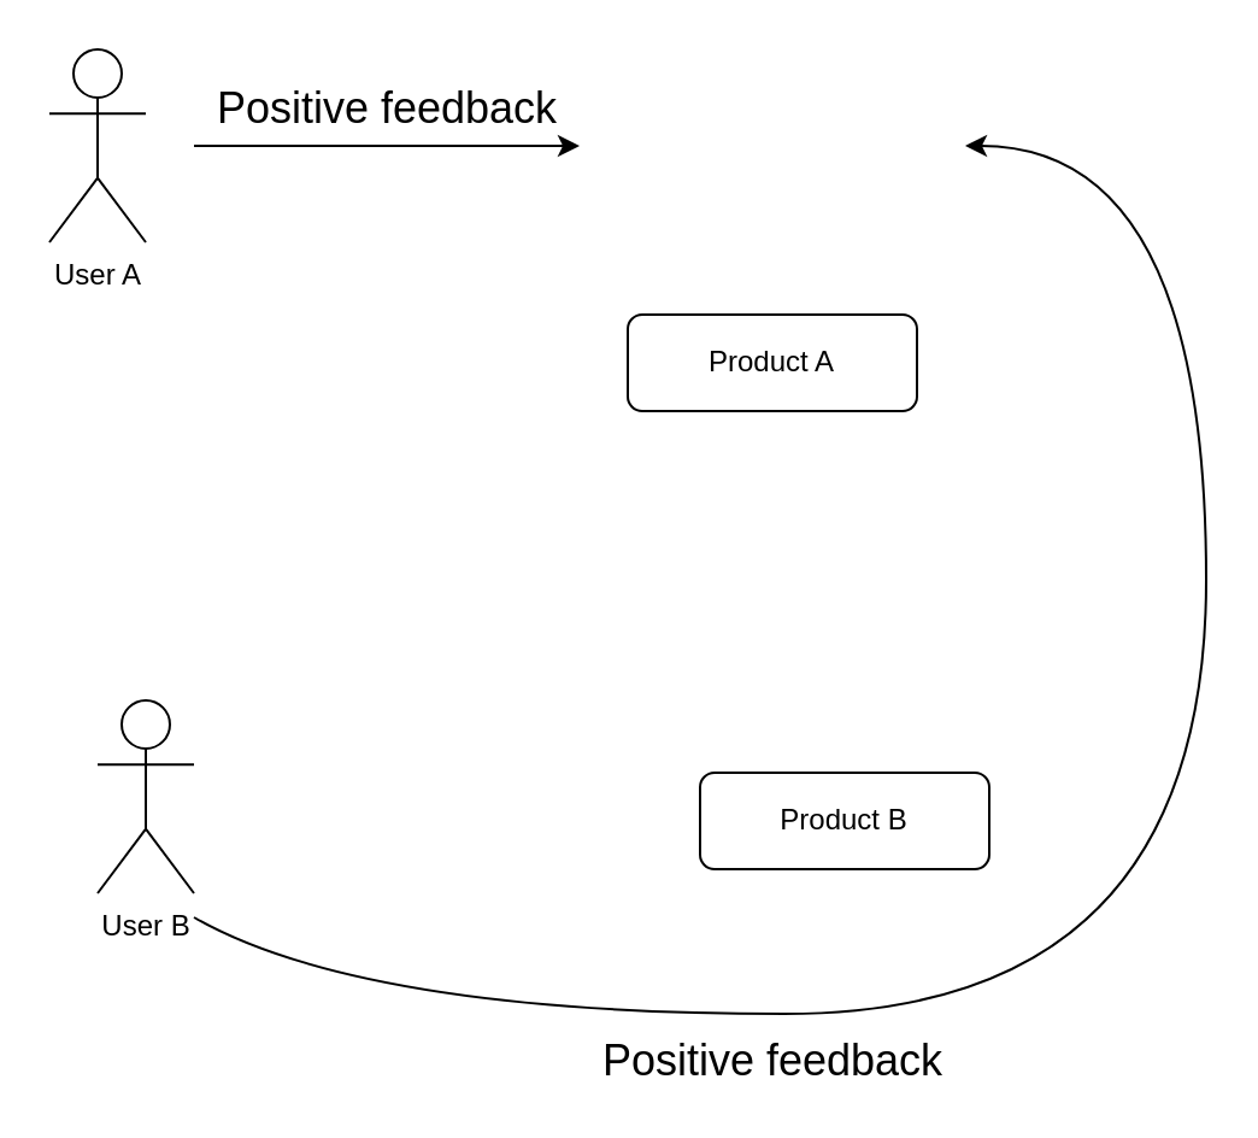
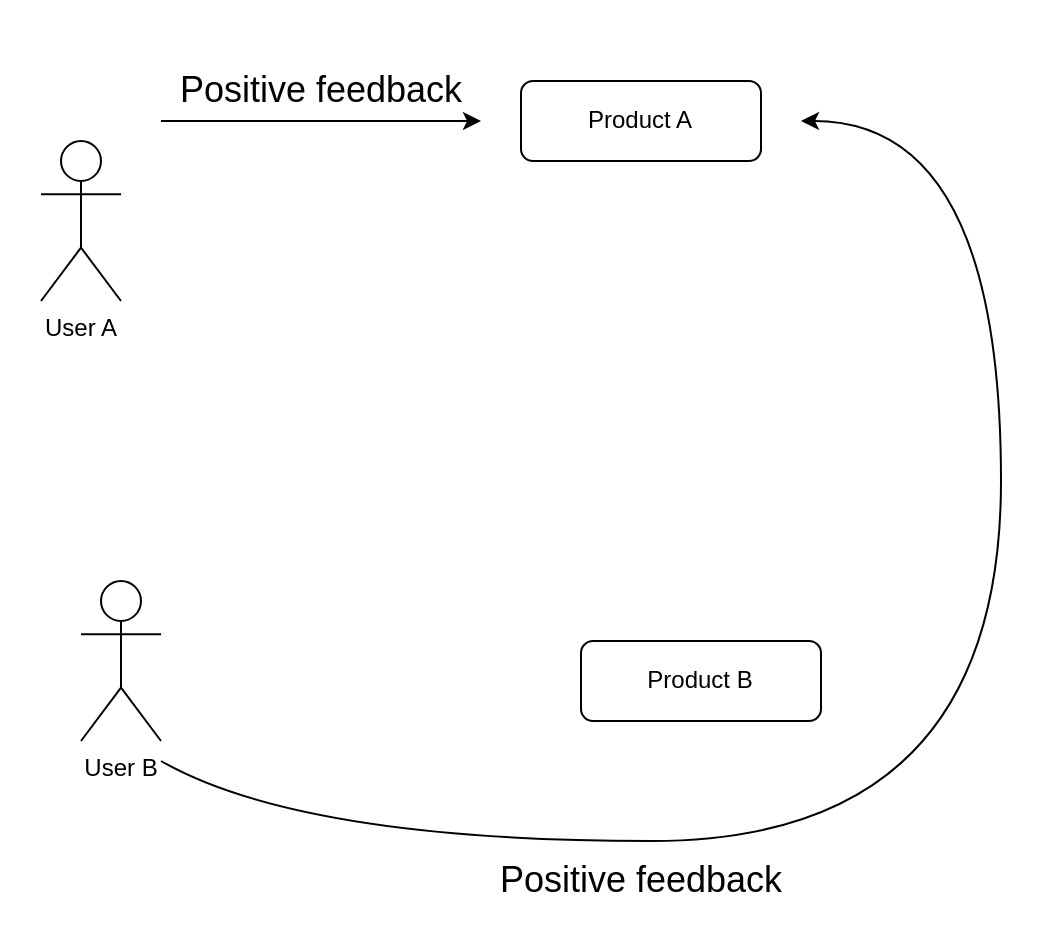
  <mxCell id="0" />
  <mxCell id="1" parent="0" />
- <mxCell id="2" value="User A" style="shape=umlActor;verticalLabelPosition=bottom;verticalAlign=top;html=1;outlineConnect=0;" parent="1" vertex="1"><mxGeometry x="20" y="20" width="40" height="80" as="geometry" /></mxCell>
- <mxCell id="3" value="Product A" style="rounded=1;whiteSpace=wrap;html=1;fontSize=12;glass=0;strokeWidth=1;shadow=0;" parent="1" vertex="1"><mxGeometry x="260" y="130" width="120" height="40" as="geometry" /></mxCell>
+ <mxCell id="2" value="User A" style="shape=umlActor;verticalLabelPosition=bottom;verticalAlign=top;html=1;outlineConnect=0;" parent="1" vertex="1"><mxGeometry x="20" y="70" width="40" height="80" as="geometry" /></mxCell>
+ <mxCell id="3" value="Product A" style="rounded=1;whiteSpace=wrap;html=1;fontSize=12;glass=0;strokeWidth=1;shadow=0;" parent="1" vertex="1"><mxGeometry x="260" y="40" width="120" height="40" as="geometry" /></mxCell>
  <mxCell id="4" value="Product B" style="rounded=1;whiteSpace=wrap;html=1;fontSize=12;glass=0;strokeWidth=1;shadow=0;" parent="1" vertex="1"><mxGeometry x="290" y="320" width="120" height="40" as="geometry" /></mxCell>
  <mxCell id="5" value="" style="endArrow=classic;html=1;" parent="1" edge="1"><mxGeometry width="50" height="50" relative="1" as="geometry"><mxPoint x="80" y="60" as="sourcePoint" /><mxPoint x="240" y="60" as="targetPoint" /></mxGeometry></mxCell>
  <mxCell id="6" value="&lt;span style=&quot;font-size: 18px&quot;&gt;Positive feedback&lt;/span&gt;" style="text;html=1;align=center;verticalAlign=middle;resizable=0;points=[];autosize=1;" parent="1" vertex="1"><mxGeometry x="80" y="35" width="160" height="20" as="geometry" /></mxCell>
  <mxCell id="7" value="User B" style="shape=umlActor;verticalLabelPosition=bottom;verticalAlign=top;html=1;outlineConnect=0;" parent="1" vertex="1"><mxGeometry x="40" y="290" width="40" height="80" as="geometry" /></mxCell>
  <mxCell id="8" value="&lt;span style=&quot;font-size: 18px&quot;&gt;Positive feedback&lt;/span&gt;" style="text;html=1;align=center;verticalAlign=middle;resizable=0;points=[];autosize=1;" parent="1" vertex="1"><mxGeometry x="240" y="430" width="160" height="20" as="geometry" /></mxCell>
  <mxCell id="9" value="" style="curved=1;endArrow=classic;html=1;" parent="1" edge="1"><mxGeometry width="50" height="50" relative="1" as="geometry"><mxPoint x="80" y="380" as="sourcePoint" /><mxPoint x="400" y="60" as="targetPoint" /><Array as="points"><mxPoint x="150" y="420" /><mxPoint x="500" y="420" /><mxPoint x="500" y="60" /></Array></mxGeometry></mxCell>
